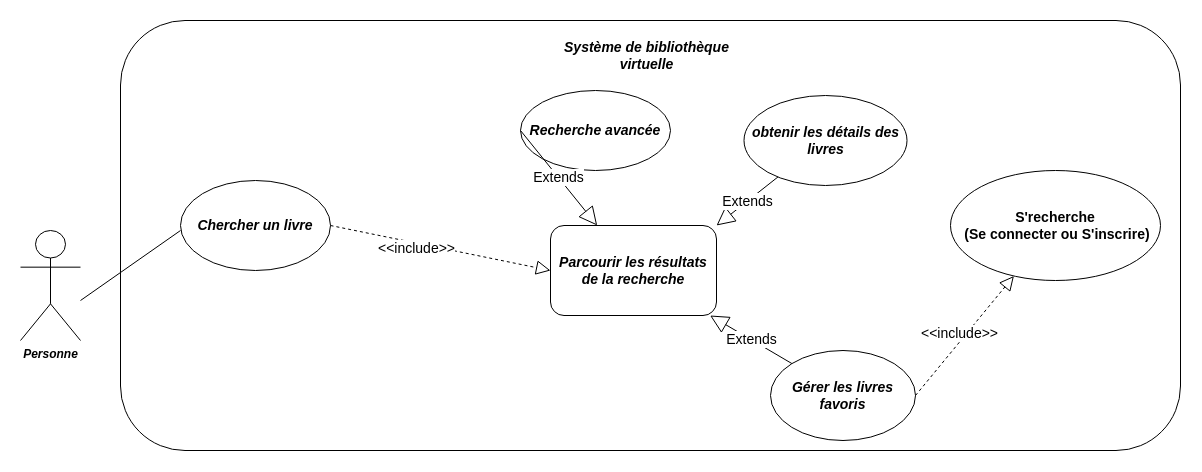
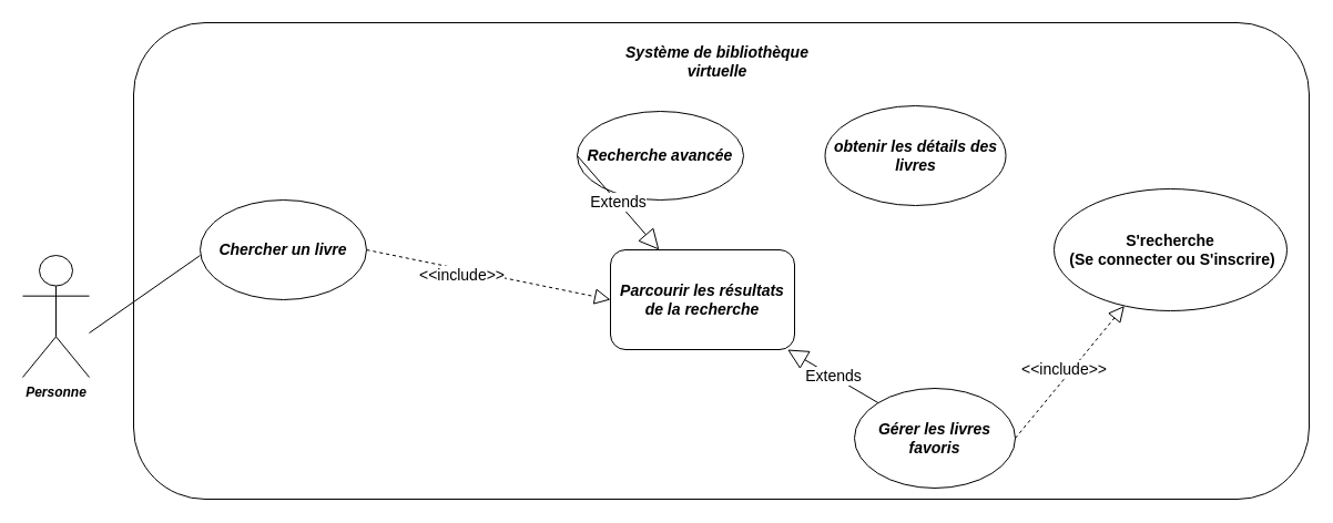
  <mxCell id="0" />
  <mxCell id="1" parent="0" />
  <mxCell id="2" value="" style="rounded=1;whiteSpace=wrap;html=1;" vertex="1" parent="1"><mxGeometry x="120" y="20" width="1060" height="430" as="geometry" /></mxCell>
  <mxCell id="3" value="&lt;b&gt;&lt;i&gt;Personne&lt;/i&gt;&lt;/b&gt;" style="shape=umlActor;verticalLabelPosition=bottom;verticalAlign=top;html=1;outlineConnect=0;" vertex="1" parent="1"><mxGeometry x="20" y="230" width="60" height="110" as="geometry" /></mxCell>
  <mxCell id="4" value="&lt;b&gt;&lt;font style=&quot;font-size: 14px;&quot;&gt;&lt;i&gt;Chercher un livre&lt;/i&gt;&lt;/font&gt;&lt;/b&gt;" style="ellipse;whiteSpace=wrap;html=1;" vertex="1" parent="1"><mxGeometry x="180" y="180" width="150" height="90" as="geometry" /></mxCell>
  <mxCell id="5" value="&lt;b&gt;&lt;i&gt;&lt;font style=&quot;font-size: 14px;&quot;&gt;Gérer les livres favoris&lt;/font&gt;&lt;/i&gt;&lt;/b&gt;" style="ellipse;whiteSpace=wrap;html=1;" vertex="1" parent="1"><mxGeometry x="770" y="350" width="145" height="90" as="geometry" /></mxCell>
  <mxCell id="6" value="" style="endArrow=none;html=1;rounded=0;fontSize=14;" edge="1" parent="1"><mxGeometry width="50" height="50" relative="1" as="geometry"><mxPoint x="80" y="300" as="sourcePoint" /><mxPoint x="180" y="230" as="targetPoint" /><Array as="points"><mxPoint x="180" y="230" /></Array></mxGeometry></mxCell>
  <mxCell id="7" value="&lt;font style=&quot;font-size: 14px;&quot;&gt;&lt;b&gt;S'recherche &lt;br&gt;&amp;nbsp;(Se connecter ou S'inscrire)&lt;/b&gt;&lt;/font&gt;" style="ellipse;whiteSpace=wrap;html=1;fontSize=14;" vertex="1" parent="1"><mxGeometry x="950" y="170" width="210" height="110" as="geometry" /></mxCell>
  <mxCell id="8" value="" style="endArrow=block;dashed=1;endFill=0;endSize=12;html=1;rounded=0;fontSize=18;exitX=1;exitY=0.5;exitDx=0;exitDy=0;" edge="1" parent="1" source="5" target="7"><mxGeometry width="160" relative="1" as="geometry"><mxPoint x="410" y="300" as="sourcePoint" /><mxPoint x="570" y="300" as="targetPoint" /><Array as="points" /></mxGeometry></mxCell>
  <mxCell id="9" value="&amp;lt;&amp;lt;include&amp;gt;&amp;gt;" style="edgeLabel;html=1;align=center;verticalAlign=middle;resizable=0;points=[];fontSize=14;" vertex="1" connectable="0" parent="8"><mxGeometry x="-0.0" y="-1" relative="1" as="geometry"><mxPoint x="-6" y="-4" as="offset" /></mxGeometry></mxCell>
- <mxCell id="10" value="&lt;b&gt;&lt;i&gt;Recherche avancée&lt;/i&gt;&lt;/b&gt;" style="ellipse;whiteSpace=wrap;html=1;fontSize=14;" vertex="1" parent="1"><mxGeometry x="520" y="90" width="150" height="80" as="geometry" /></mxCell>
+ <mxCell id="10" value="&lt;b&gt;&lt;i&gt;Recherche avancée&lt;/i&gt;&lt;/b&gt;" style="ellipse;whiteSpace=wrap;html=1;fontSize=14;" vertex="1" parent="1"><mxGeometry x="520" y="100" width="150" height="80" as="geometry" /></mxCell>
  <mxCell id="11" value="Extends" style="endArrow=block;endSize=16;endFill=0;html=1;rounded=0;fontSize=14;exitX=0;exitY=0.5;exitDx=0;exitDy=0;" edge="1" parent="1" source="10" target="12"><mxGeometry width="160" relative="1" as="geometry"><mxPoint x="410" y="340" as="sourcePoint" /><mxPoint x="570" y="340" as="targetPoint" /></mxGeometry></mxCell>
  <mxCell id="12" value="&lt;b&gt;&lt;i&gt;Parcourir les résultats de la recherche&lt;/i&gt;&lt;/b&gt;" style="whiteSpace=wrap;html=1;fontSize=14;rounded=1;" vertex="1" parent="1"><mxGeometry x="550" y="225" width="166" height="90" as="geometry" /></mxCell>
  <mxCell id="13" style="edgeStyle=orthogonalEdgeStyle;rounded=0;orthogonalLoop=1;jettySize=auto;html=1;exitX=0.5;exitY=1;exitDx=0;exitDy=0;fontSize=14;" edge="1" parent="1" source="12" target="12"><mxGeometry relative="1" as="geometry" /></mxCell>
  <mxCell id="14" value="" style="endArrow=block;dashed=1;endFill=0;endSize=12;html=1;rounded=0;fontSize=14;entryX=0;entryY=0.5;entryDx=0;entryDy=0;" edge="1" parent="1" target="12"><mxGeometry width="160" relative="1" as="geometry"><mxPoint x="330" y="225" as="sourcePoint" /><mxPoint x="570" y="310" as="targetPoint" /></mxGeometry></mxCell>
  <mxCell id="15" value="&amp;lt;&amp;lt;include&amp;gt;&amp;gt;" style="edgeLabel;html=1;align=center;verticalAlign=middle;resizable=0;points=[];fontSize=14;" vertex="1" connectable="0" parent="14"><mxGeometry x="-0.213" y="-5" relative="1" as="geometry"><mxPoint as="offset" /></mxGeometry></mxCell>
  <mxCell id="16" value="&lt;b&gt;&lt;i&gt;obtenir les détails des livres&lt;/i&gt;&lt;/b&gt;" style="ellipse;whiteSpace=wrap;html=1;fontSize=14;" vertex="1" parent="1"><mxGeometry x="743.5" y="95" width="163" height="90" as="geometry" /></mxCell>
- <mxCell id="17" value="Extends" style="endArrow=block;endSize=16;endFill=0;html=1;rounded=0;fontSize=14;exitX=0.209;exitY=0.904;exitDx=0;exitDy=0;entryX=1;entryY=0;entryDx=0;entryDy=0;exitPerimeter=0;" edge="1" parent="1" source="16" target="12"><mxGeometry width="160" relative="1" as="geometry"><mxPoint x="410" y="310" as="sourcePoint" /><mxPoint x="640" y="280" as="targetPoint" /></mxGeometry></mxCell>
  <mxCell id="18" value="&lt;b&gt;&lt;i&gt;Système de bibliothèque virtuelle&lt;/i&gt;&lt;/b&gt;" style="text;html=1;strokeColor=none;fillColor=none;align=center;verticalAlign=middle;whiteSpace=wrap;rounded=0;fontSize=14;" vertex="1" parent="1"><mxGeometry x="540" y="40" width="212.5" height="30" as="geometry" /></mxCell>
  <mxCell id="19" value="Extends" style="endArrow=block;endSize=16;endFill=0;html=1;rounded=0;fontSize=14;exitX=0;exitY=0;exitDx=0;exitDy=0;" edge="1" parent="1" source="5" target="12"><mxGeometry width="160" relative="1" as="geometry"><mxPoint x="570" y="270" as="sourcePoint" /><mxPoint x="730" y="270" as="targetPoint" /></mxGeometry></mxCell>
